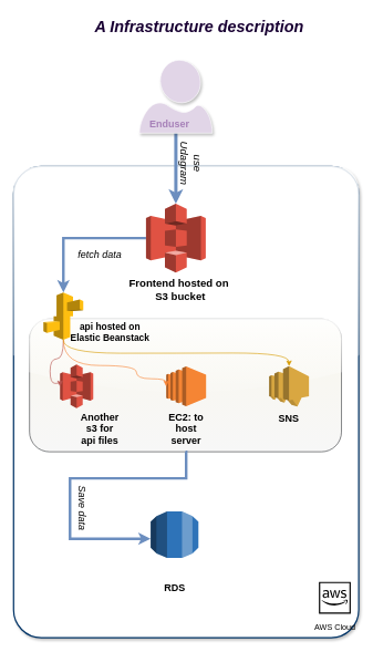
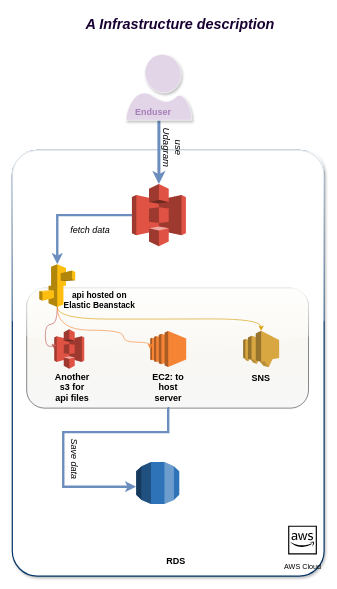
  <mxCell id="0" />
  <mxCell id="1" parent="0" />
  <mxCell id="2" value="" style="rounded=1;arcSize=8;dashed=0;strokeWidth=2;strokeColor=#003366;glass=1;gradientColor=none;shadow=1;" vertex="1" parent="1"><mxGeometry x="20" y="250" width="520" height="710" as="geometry" /></mxCell>
  <mxCell id="3" value="" style="rounded=1;whiteSpace=wrap;html=1;fillColor=#f9f7ed;strokeColor=#36393d;glass=1;shadow=0;gradientColor=#F7F7F7;" vertex="1" parent="1"><mxGeometry x="44" y="480" width="470" height="200" as="geometry" /></mxCell>
  <mxCell id="4" style="edgeStyle=orthogonalEdgeStyle;rounded=0;orthogonalLoop=1;jettySize=auto;html=1;strokeWidth=5;fillColor=#dae8fc;gradientColor=#7ea6e0;strokeColor=#6c8ebf;" edge="1" parent="1" source="5" target="27"><mxGeometry relative="1" as="geometry"><mxPoint x="262.5" y="307.6" as="targetPoint" /></mxGeometry></mxCell>
  <mxCell id="5" value="" style="verticalLabelPosition=bottom;html=1;verticalAlign=top;align=center;strokeColor=#FFFFFF;fillColor=#e1d5e7;shape=mxgraph.azure.user;shadow=1;" vertex="1" parent="1"><mxGeometry x="209.5" y="90" width="110" height="110" as="geometry" /></mxCell>
  <mxCell id="6" value="Enduser" style="text;html=1;strokeColor=none;fillColor=none;align=center;verticalAlign=middle;whiteSpace=wrap;rounded=0;fontSize=15;fontStyle=1;fontColor=#A680B8;" vertex="1" parent="1"><mxGeometry x="225" y="170" width="60" height="30" as="geometry" /></mxCell>
  <mxCell id="7" value="AWS Cloud" style="outlineConnect=0;dashed=0;verticalLabelPosition=bottom;verticalAlign=top;align=center;html=1;fontSize=12;fontStyle=0;aspect=fixed;shape=mxgraph.aws4.resourceIcon;resIcon=mxgraph.aws4.aws_cloud;shadow=0;gradientColor=none;" vertex="1" parent="1"><mxGeometry x="474" y="870" width="60" height="60" as="geometry" /></mxCell>
  <mxCell id="8" value="use Udagram" style="text;html=1;strokeColor=none;fillColor=none;align=center;verticalAlign=middle;whiteSpace=wrap;rounded=0;fontSize=16;fontStyle=2;rotation=90;" vertex="1" parent="1"><mxGeometry x="257.5" y="230" width="60" height="30" as="geometry" /></mxCell>
- <mxCell id="9" value="Frontend hosted on&amp;nbsp; S3 bucket" style="text;html=1;strokeColor=none;fillColor=none;align=center;verticalAlign=middle;whiteSpace=wrap;rounded=0;fontSize=16;fontStyle=1" vertex="1" parent="1"><mxGeometry x="191.8" y="420" width="158.8" height="30" as="geometry" /></mxCell>
  <mxCell id="10" style="edgeStyle=orthogonalEdgeStyle;rounded=0;orthogonalLoop=1;jettySize=auto;html=1;fontSize=14;strokeWidth=4;fillColor=#dae8fc;gradientColor=#7ea6e0;strokeColor=#6c8ebf;exitX=0;exitY=0.5;exitDx=0;exitDy=0;exitPerimeter=0;" edge="1" parent="1" source="27" target="17"><mxGeometry relative="1" as="geometry"><mxPoint x="220" y="348.8" as="sourcePoint" /><Array as="points"><mxPoint x="95" y="358" /></Array></mxGeometry></mxCell>
  <mxCell id="11" value="api hosted on&lt;br style=&quot;font-size: 14px;&quot;&gt;Elastic Beanstack" style="text;html=1;strokeColor=none;fillColor=none;align=center;verticalAlign=middle;whiteSpace=wrap;rounded=0;fontSize=14;fontStyle=1" vertex="1" parent="1"><mxGeometry x="37.5" y="480" width="255" height="40" as="geometry" /></mxCell>
  <mxCell id="12" value="" style="outlineConnect=0;dashed=0;verticalLabelPosition=bottom;verticalAlign=top;align=center;html=1;shape=mxgraph.aws3.ec2;fillColor=#F58534;gradientColor=none;" vertex="1" parent="1"><mxGeometry x="250" y="551.5" width="60" height="60" as="geometry" /></mxCell>
  <mxCell id="13" value="" style="outlineConnect=0;dashed=0;verticalLabelPosition=bottom;verticalAlign=top;align=center;html=1;shape=mxgraph.aws3.s3;fillColor=#E05243;gradientColor=none;" vertex="1" parent="1"><mxGeometry x="90" y="548.5" width="50" height="66" as="geometry" /></mxCell>
  <mxCell id="14" style="edgeStyle=orthogonalEdgeStyle;rounded=0;orthogonalLoop=1;jettySize=auto;html=1;exitX=0.5;exitY=1;exitDx=0;exitDy=0;exitPerimeter=0;entryX=0;entryY=0.5;entryDx=0;entryDy=0;entryPerimeter=0;curved=1;fillColor=#f8cecc;gradientColor=#ea6b66;strokeColor=#b85450;" edge="1" parent="1" source="17" target="13"><mxGeometry relative="1" as="geometry"><Array as="points"><mxPoint x="95" y="540" /><mxPoint x="75" y="540" /><mxPoint x="75" y="577" /></Array></mxGeometry></mxCell>
  <mxCell id="15" style="edgeStyle=orthogonalEdgeStyle;rounded=0;orthogonalLoop=1;jettySize=auto;html=1;entryX=0;entryY=0.5;entryDx=0;entryDy=0;entryPerimeter=0;exitX=0.5;exitY=1;exitDx=0;exitDy=0;exitPerimeter=0;curved=1;fillColor=#ffcd28;gradientColor=#ffa500;strokeColor=#f88335;" edge="1" parent="1" source="17" target="12"><mxGeometry relative="1" as="geometry"><mxPoint x="85" y="540" as="sourcePoint" /><Array as="points"><mxPoint x="95" y="550" /><mxPoint x="205" y="550" /><mxPoint x="205" y="570" /><mxPoint x="250" y="570" /></Array></mxGeometry></mxCell>
  <mxCell id="16" style="edgeStyle=orthogonalEdgeStyle;rounded=0;orthogonalLoop=1;jettySize=auto;html=1;exitX=0.5;exitY=1;exitDx=0;exitDy=0;exitPerimeter=0;entryX=0.5;entryY=0;entryDx=0;entryDy=0;entryPerimeter=0;curved=1;fillColor=#ffcd28;gradientColor=#ffa500;strokeColor=#d79b00;" edge="1" parent="1" source="17" target="18"><mxGeometry relative="1" as="geometry" /></mxCell>
  <mxCell id="17" value="" style="outlineConnect=0;dashed=0;verticalLabelPosition=bottom;verticalAlign=top;align=center;html=1;shape=mxgraph.aws3.elastic_beanstalk;fillColor=#febe10;gradientColor=none;" vertex="1" parent="1"><mxGeometry x="65" y="440" width="60" height="71.5" as="geometry" /></mxCell>
  <mxCell id="18" value="" style="outlineConnect=0;dashed=0;verticalLabelPosition=bottom;verticalAlign=top;align=center;html=1;shape=mxgraph.aws3.sns;fillColor=#D9A741;gradientColor=none;" vertex="1" parent="1"><mxGeometry x="405" y="551" width="60" height="61" as="geometry" /></mxCell>
  <mxCell id="19" value="SNS" style="text;html=1;strokeColor=none;fillColor=none;align=center;verticalAlign=middle;whiteSpace=wrap;rounded=0;fontStyle=1;fontSize=15;" vertex="1" parent="1"><mxGeometry x="405" y="614.5" width="60" height="30" as="geometry" /></mxCell>
- <mxCell id="20" value="Another s3 for api files" style="text;html=1;strokeColor=none;fillColor=none;align=center;verticalAlign=middle;whiteSpace=wrap;rounded=0;fontSize=15;fontStyle=1" vertex="1" parent="1"><mxGeometry x="120" y="630" width="60" height="30" as="geometry" /></mxCell>
+ <mxCell id="20" value="Another s3 for api files" style="text;html=1;strokeColor=none;fillColor=none;align=center;verticalAlign=middle;whiteSpace=wrap;rounded=0;fontSize=15;fontStyle=1" vertex="1" parent="1"><mxGeometry x="90" y="630" width="60" height="30" as="geometry" /></mxCell>
  <mxCell id="21" value="EC2: to host server" style="text;html=1;strokeColor=none;fillColor=none;align=center;verticalAlign=middle;whiteSpace=wrap;rounded=0;fontSize=15;fontStyle=1" vertex="1" parent="1"><mxGeometry x="250" y="630" width="60" height="30" as="geometry" /></mxCell>
  <mxCell id="22" value="fetch data" style="text;html=1;strokeColor=none;fillColor=none;align=center;verticalAlign=middle;whiteSpace=wrap;rounded=0;fontStyle=2;fontSize=15;" vertex="1" parent="1"><mxGeometry x="95" y="352.6" width="110" height="60" as="geometry" /></mxCell>
  <mxCell id="23" value="" style="outlineConnect=0;dashed=0;verticalLabelPosition=bottom;verticalAlign=top;align=center;html=1;shape=mxgraph.aws3.rds;fillColor=#2E73B8;gradientColor=none;" vertex="1" parent="1"><mxGeometry x="226.5" y="770" width="72" height="70" as="geometry" /></mxCell>
  <mxCell id="24" style="edgeStyle=orthogonalEdgeStyle;rounded=0;orthogonalLoop=1;jettySize=auto;html=1;fontSize=14;strokeWidth=4;fillColor=#dae8fc;gradientColor=#7ea6e0;strokeColor=#6c8ebf;exitX=0.5;exitY=1;exitDx=0;exitDy=0;" edge="1" parent="1" source="3" target="23"><mxGeometry relative="1" as="geometry"><mxPoint x="230" y="359" as="sourcePoint" /><mxPoint x="105" y="450" as="targetPoint" /><Array as="points"><mxPoint x="280" y="720" /><mxPoint x="105" y="720" /><mxPoint x="105" y="811" /></Array></mxGeometry></mxCell>
  <mxCell id="25" value="Save data" style="text;html=1;strokeColor=none;fillColor=none;align=center;verticalAlign=middle;whiteSpace=wrap;rounded=0;fontStyle=2;fontSize=15;rotation=90;" vertex="1" parent="1"><mxGeometry x="75" y="740" width="100" height="50" as="geometry" /></mxCell>
- <mxCell id="26" value="RDS" style="text;html=1;strokeColor=none;fillColor=none;align=center;verticalAlign=middle;whiteSpace=wrap;rounded=0;fontSize=15;fontStyle=1" vertex="1" parent="1"><mxGeometry x="232.5" y="870" width="60" height="30" as="geometry" /></mxCell>
+ <mxCell id="26" value="RDS" style="text;html=1;strokeColor=none;fillColor=none;align=center;verticalAlign=middle;whiteSpace=wrap;rounded=0;fontSize=15;fontStyle=1" vertex="1" parent="1"><mxGeometry x="262.5" y="920" width="60" height="30" as="geometry" /></mxCell>
  <mxCell id="27" value="" style="outlineConnect=0;dashed=0;verticalLabelPosition=bottom;verticalAlign=top;align=center;html=1;shape=mxgraph.aws3.s3;fillColor=#E05243;gradientColor=none;" vertex="1" parent="1"><mxGeometry x="219.5" y="306.4" width="90" height="103.6" as="geometry" /></mxCell>
  <mxCell id="28" value="&lt;h1&gt;A Infrastructure description&lt;/h1&gt;" style="text;html=1;strokeColor=none;fillColor=none;spacing=5;spacingTop=-20;whiteSpace=wrap;overflow=hidden;rounded=0;align=center;fontStyle=2;fontColor=#190033;" vertex="1" parent="1"><mxGeometry x="100" y="20" width="400" height="60" as="geometry" /></mxCell>
